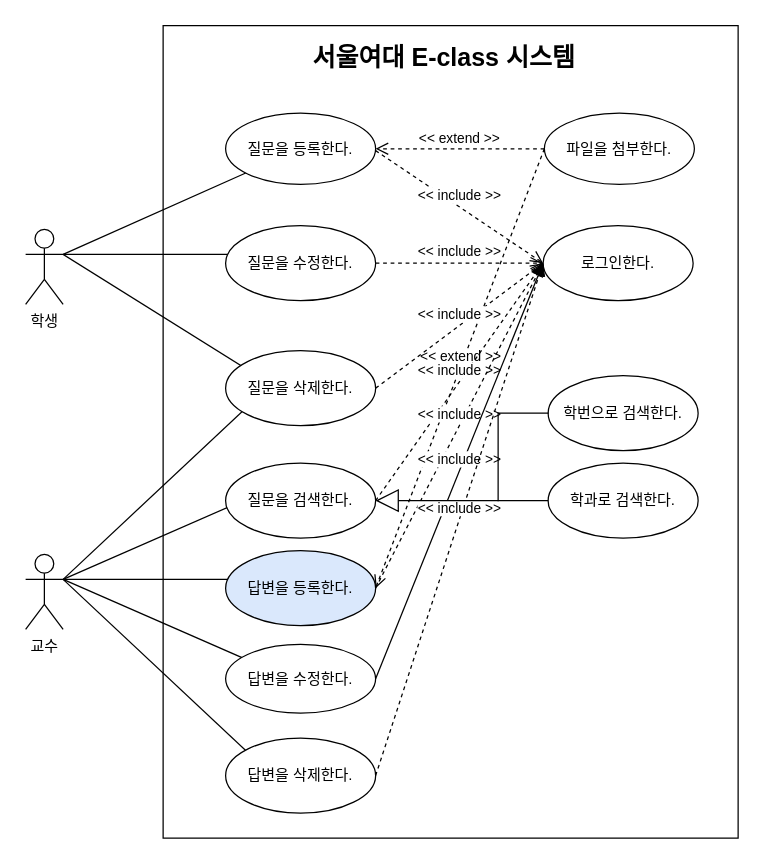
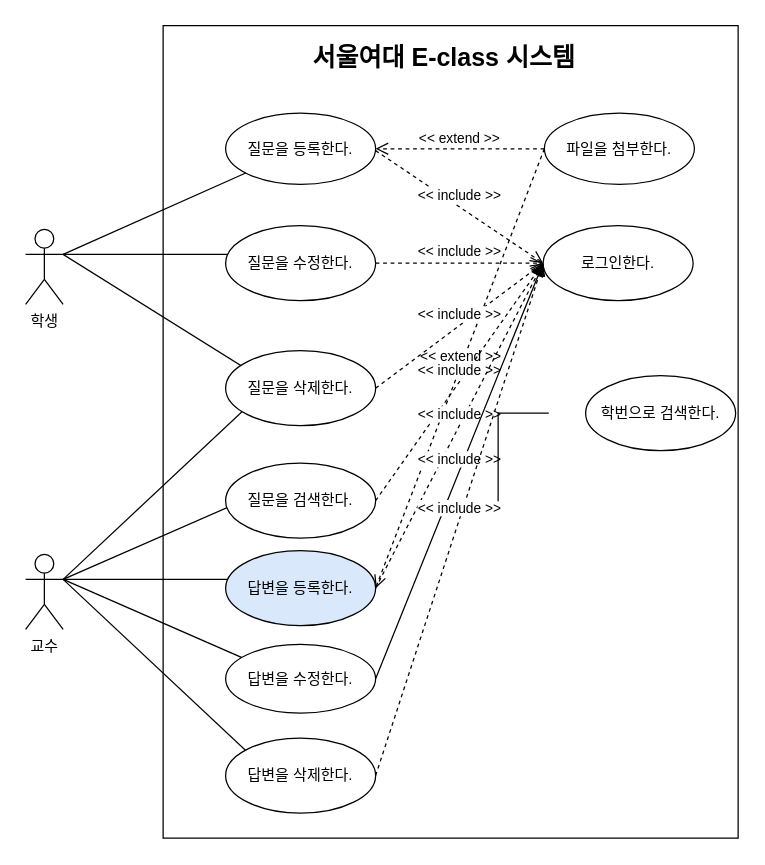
  <mxCell id="0" />
  <mxCell id="1" parent="0" />
  <mxCell id="2" value="" style="rounded=0;whiteSpace=wrap;html=1;" vertex="1" parent="1"><mxGeometry x="130" y="20" width="460" height="650" as="geometry" /></mxCell>
  <mxCell id="3" value="학생" style="shape=umlActor;verticalLabelPosition=bottom;verticalAlign=top;html=1;outlineConnect=0;" vertex="1" parent="1"><mxGeometry x="20" y="183" width="30" height="60" as="geometry" /></mxCell>
  <mxCell id="4" value="교수" style="shape=umlActor;verticalLabelPosition=bottom;verticalAlign=top;html=1;outlineConnect=0;" vertex="1" parent="1"><mxGeometry x="20" y="443" width="30" height="60" as="geometry" /></mxCell>
  <mxCell id="5" value="" style="endArrow=none;html=1;" edge="1" parent="1" target="13"><mxGeometry width="50" height="50" relative="1" as="geometry"><mxPoint x="50" y="203" as="sourcePoint" /><mxPoint x="210" y="103" as="targetPoint" /></mxGeometry></mxCell>
  <mxCell id="6" value="" style="endArrow=none;html=1;" edge="1" parent="1"><mxGeometry width="50" height="50" relative="1" as="geometry"><mxPoint x="50" y="203" as="sourcePoint" /><mxPoint x="210" y="203" as="targetPoint" /></mxGeometry></mxCell>
  <mxCell id="7" value="" style="endArrow=none;html=1;" edge="1" parent="1"><mxGeometry width="50" height="50" relative="1" as="geometry"><mxPoint x="50" y="203" as="sourcePoint" /><mxPoint x="210" y="303" as="targetPoint" /></mxGeometry></mxCell>
  <mxCell id="8" value="" style="endArrow=none;html=1;" edge="1" parent="1"><mxGeometry width="50" height="50" relative="1" as="geometry"><mxPoint x="50" y="463" as="sourcePoint" /><mxPoint x="210" y="313" as="targetPoint" /></mxGeometry></mxCell>
  <mxCell id="9" value="" style="endArrow=none;html=1;" edge="1" parent="1"><mxGeometry width="50" height="50" relative="1" as="geometry"><mxPoint x="50" y="463" as="sourcePoint" /><mxPoint x="210" y="393" as="targetPoint" /></mxGeometry></mxCell>
  <mxCell id="10" value="" style="endArrow=none;html=1;" edge="1" parent="1"><mxGeometry width="50" height="50" relative="1" as="geometry"><mxPoint x="50" y="463" as="sourcePoint" /><mxPoint x="210" y="463" as="targetPoint" /></mxGeometry></mxCell>
  <mxCell id="11" value="" style="endArrow=none;html=1;" edge="1" parent="1"><mxGeometry width="50" height="50" relative="1" as="geometry"><mxPoint x="50" y="463" as="sourcePoint" /><mxPoint x="210" y="533" as="targetPoint" /></mxGeometry></mxCell>
  <mxCell id="12" value="" style="endArrow=none;html=1;" edge="1" parent="1"><mxGeometry width="50" height="50" relative="1" as="geometry"><mxPoint x="50" y="463" as="sourcePoint" /><mxPoint x="210" y="613" as="targetPoint" /></mxGeometry></mxCell>
  <mxCell id="13" value="질문을 등록한다." style="ellipse;whiteSpace=wrap;html=1;" vertex="1" parent="1"><mxGeometry x="180" y="90" width="120" height="57" as="geometry" /></mxCell>
  <mxCell id="14" value="질문을 수정한다." style="ellipse;whiteSpace=wrap;html=1;" vertex="1" parent="1"><mxGeometry x="180" y="180" width="120" height="60" as="geometry" /></mxCell>
  <mxCell id="15" value="질문을 삭제한다." style="ellipse;whiteSpace=wrap;html=1;" vertex="1" parent="1"><mxGeometry x="180" y="280" width="120" height="60" as="geometry" /></mxCell>
  <mxCell id="16" value="질문을 검색한다." style="ellipse;whiteSpace=wrap;html=1;" vertex="1" parent="1"><mxGeometry x="180" y="370" width="120" height="60" as="geometry" /></mxCell>
  <mxCell id="17" value="답변을 등록한다." style="ellipse;whiteSpace=wrap;html=1;fillColor=#dae8fc;" vertex="1" parent="1"><mxGeometry x="180" y="440" width="120" height="60" as="geometry" /></mxCell>
  <mxCell id="18" value="답변을 수정한다." style="ellipse;whiteSpace=wrap;html=1;" vertex="1" parent="1"><mxGeometry x="180" y="515" width="120" height="55" as="geometry" /></mxCell>
  <mxCell id="19" value="답변을 삭제한다." style="ellipse;whiteSpace=wrap;html=1;" vertex="1" parent="1"><mxGeometry x="180" y="590" width="120" height="60" as="geometry" /></mxCell>
  <mxCell id="20" value="파일을 첨부한다." style="ellipse;whiteSpace=wrap;html=1;" vertex="1" parent="1"><mxGeometry x="435" y="90" width="120" height="57" as="geometry" /></mxCell>
  <mxCell id="21" value="&amp;lt;&amp;lt; extend &amp;gt;&amp;gt;" style="html=1;verticalAlign=bottom;endArrow=open;dashed=1;endSize=8;exitX=0;exitY=0.5;exitDx=0;exitDy=0;entryX=1;entryY=0.5;entryDx=0;entryDy=0;" edge="1" parent="1" source="20" target="13"><mxGeometry relative="1" as="geometry"><mxPoint x="384" y="220" as="sourcePoint" /><mxPoint x="304" y="220" as="targetPoint" /></mxGeometry></mxCell>
  <mxCell id="22" value="&amp;lt;&amp;lt; extend &amp;gt;&amp;gt;" style="html=1;verticalAlign=bottom;endArrow=open;dashed=1;endSize=8;exitX=0;exitY=0.5;exitDx=0;exitDy=0;entryX=1;entryY=0.5;entryDx=0;entryDy=0;" edge="1" parent="1" source="20" target="17"><mxGeometry relative="1" as="geometry"><mxPoint x="490" y="330" as="sourcePoint" /><mxPoint x="410" y="330" as="targetPoint" /></mxGeometry></mxCell>
  <mxCell id="23" value="&amp;lt;&amp;lt; include &amp;gt;&amp;gt;" style="html=1;verticalAlign=bottom;endArrow=open;dashed=1;endSize=8;entryX=0;entryY=0.5;entryDx=0;entryDy=0;" edge="1" parent="1" target="24"><mxGeometry relative="1" as="geometry"><mxPoint x="300" y="120" as="sourcePoint" /><mxPoint x="410" y="330" as="targetPoint" /></mxGeometry></mxCell>
  <mxCell id="24" value="로그인한다." style="ellipse;whiteSpace=wrap;html=1;" vertex="1" parent="1"><mxGeometry x="434" y="180" width="120" height="60" as="geometry" /></mxCell>
  <mxCell id="25" value="&amp;lt;&amp;lt; include &amp;gt;&amp;gt;" style="html=1;verticalAlign=bottom;endArrow=open;dashed=1;endSize=8;exitX=1;exitY=0.5;exitDx=0;exitDy=0;entryX=0;entryY=0.5;entryDx=0;entryDy=0;" edge="1" parent="1" source="14" target="24"><mxGeometry relative="1" as="geometry"><mxPoint x="490" y="330" as="sourcePoint" /><mxPoint x="410" y="330" as="targetPoint" /></mxGeometry></mxCell>
  <mxCell id="26" value="&amp;lt;&amp;lt; include &amp;gt;&amp;gt;" style="html=1;verticalAlign=bottom;endArrow=open;dashed=1;endSize=8;exitX=1;exitY=0.5;exitDx=0;exitDy=0;entryX=0;entryY=0.5;entryDx=0;entryDy=0;" edge="1" parent="1" source="15" target="24"><mxGeometry relative="1" as="geometry"><mxPoint x="490" y="330" as="sourcePoint" /><mxPoint x="400" y="210" as="targetPoint" /></mxGeometry></mxCell>
  <mxCell id="27" value="&amp;lt;&amp;lt; include &amp;gt;&amp;gt;" style="html=1;verticalAlign=bottom;endArrow=open;dashed=1;endSize=8;exitX=1;exitY=0.5;exitDx=0;exitDy=0;entryX=0;entryY=0.5;entryDx=0;entryDy=0;" edge="1" parent="1" source="16" target="24"><mxGeometry relative="1" as="geometry"><mxPoint x="490" y="330" as="sourcePoint" /><mxPoint x="410" y="330" as="targetPoint" /></mxGeometry></mxCell>
  <mxCell id="28" value="&amp;lt;&amp;lt; include &amp;gt;&amp;gt;" style="html=1;verticalAlign=bottom;endArrow=block;dashed=1;endSize=8;exitX=1;exitY=0.5;exitDx=0;exitDy=0;entryX=0;entryY=0.5;entryDx=0;entryDy=0;" edge="1" parent="1" source="17" target="24"><mxGeometry relative="1" as="geometry"><mxPoint x="490" y="330" as="sourcePoint" /><mxPoint x="400" y="210" as="targetPoint" /></mxGeometry></mxCell>
  <mxCell id="29" value="&amp;lt;&amp;lt; include &amp;gt;&amp;gt;" style="html=1;verticalAlign=bottom;endArrow=open;dashed=0;endSize=8;exitX=1;exitY=0.5;exitDx=0;exitDy=0;entryX=0;entryY=0.5;entryDx=0;entryDy=0;" edge="1" parent="1" source="18" target="24"><mxGeometry relative="1" as="geometry"><mxPoint x="490" y="330" as="sourcePoint" /><mxPoint x="400" y="210" as="targetPoint" /></mxGeometry></mxCell>
  <mxCell id="30" value="&amp;lt;&amp;lt; include &amp;gt;&amp;gt;" style="html=1;verticalAlign=bottom;endArrow=open;dashed=1;endSize=8;exitX=1;exitY=0.5;exitDx=0;exitDy=0;entryX=0;entryY=0.5;entryDx=0;entryDy=0;" edge="1" parent="1" source="19" target="24"><mxGeometry relative="1" as="geometry"><mxPoint x="490" y="330" as="sourcePoint" /><mxPoint x="410" y="330" as="targetPoint" /></mxGeometry></mxCell>
- <mxCell id="31" value="학과로 검색한다." style="ellipse;whiteSpace=wrap;html=1;" vertex="1" parent="1"><mxGeometry x="438" y="370" width="120" height="60" as="geometry" /></mxCell>
- <mxCell id="32" value="학번으로 검색한다." style="ellipse;whiteSpace=wrap;html=1;" vertex="1" parent="1"><mxGeometry x="438" y="300" width="120" height="60" as="geometry" /></mxCell>
- <mxCell id="33" value="" style="endArrow=block;endSize=16;endFill=0;html=1;exitX=0;exitY=0.5;exitDx=0;exitDy=0;entryX=1;entryY=0.5;entryDx=0;entryDy=0;" edge="1" parent="1" source="31" target="16"><mxGeometry width="160" relative="1" as="geometry"><mxPoint x="408" y="450" as="sourcePoint" /><mxPoint x="338" y="400" as="targetPoint" /></mxGeometry></mxCell>
+ <mxCell id="32" value="학번으로 검색한다." style="ellipse;whiteSpace=wrap;html=1;" vertex="1" parent="1"><mxGeometry x="468" y="300" width="120" height="60" as="geometry" /></mxCell>
  <mxCell id="34" value="" style="shape=partialRectangle;whiteSpace=wrap;html=1;bottom=0;right=0;fillColor=none;" vertex="1" parent="1"><mxGeometry x="398" y="330" width="40" height="70" as="geometry" /></mxCell>
  <mxCell id="35" value="서울여대 E-class 시스템" style="text;html=1;strokeColor=none;fillColor=none;align=center;verticalAlign=middle;whiteSpace=wrap;rounded=0;fontSize=20;fontStyle=1" vertex="1" parent="1"><mxGeometry x="130" y="30" width="450" height="30" as="geometry" /></mxCell>
